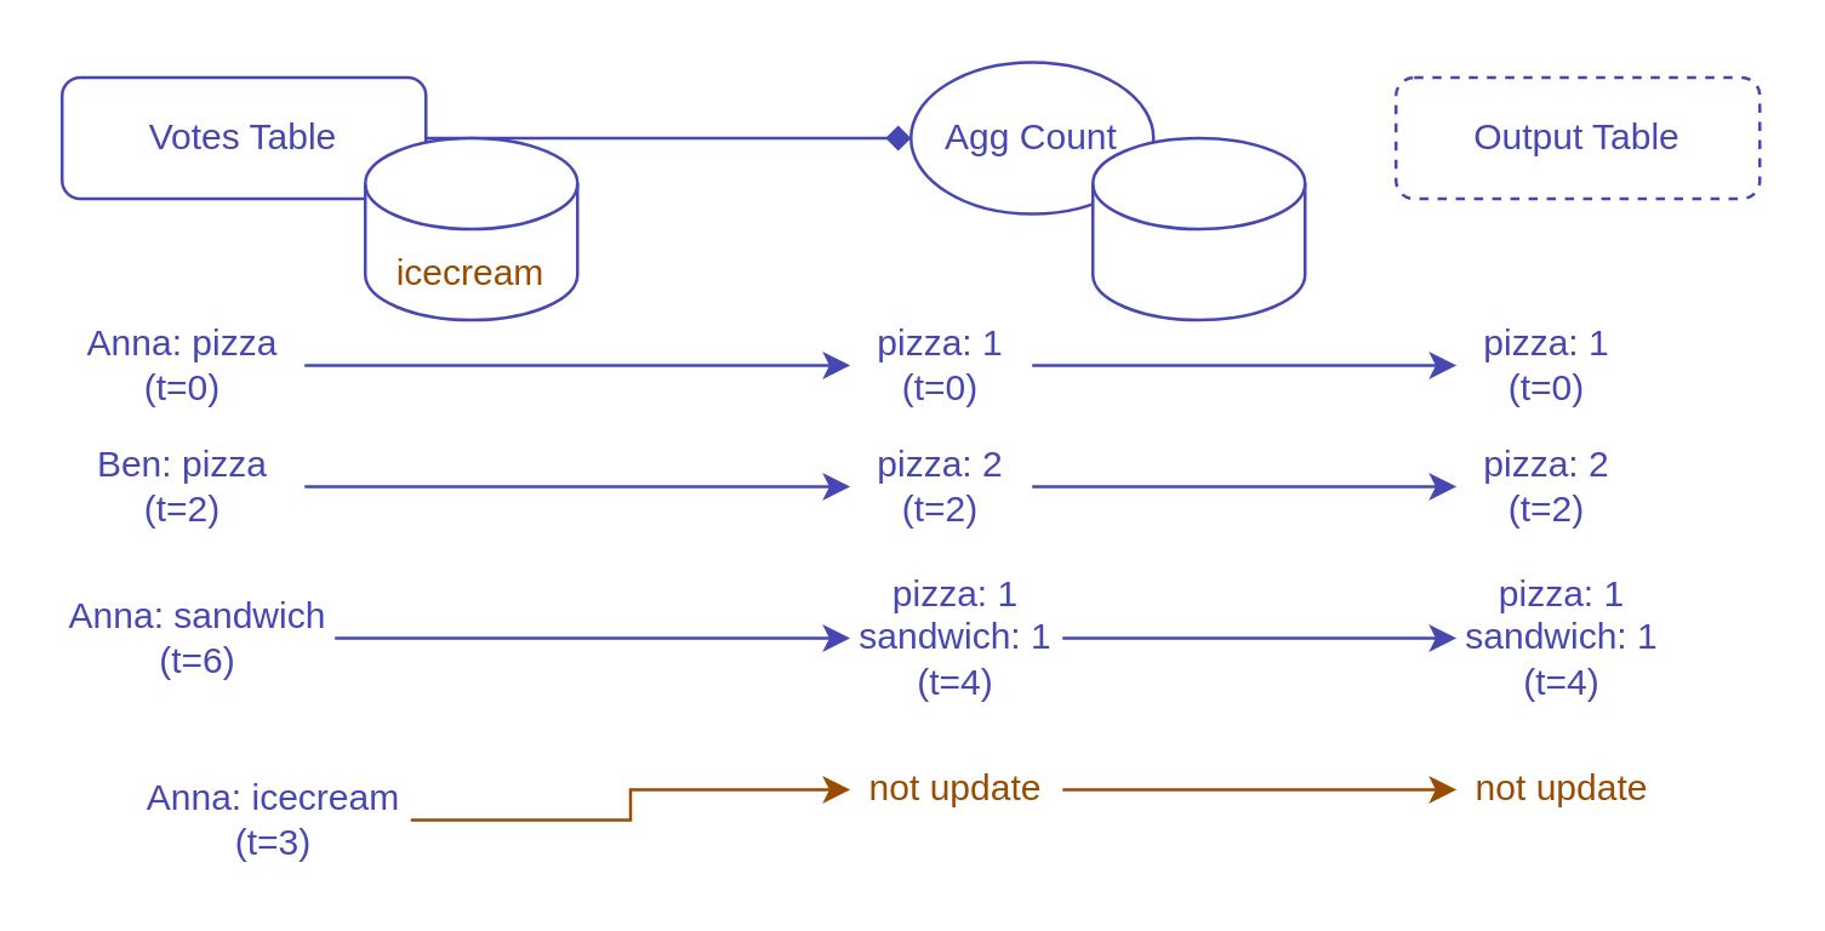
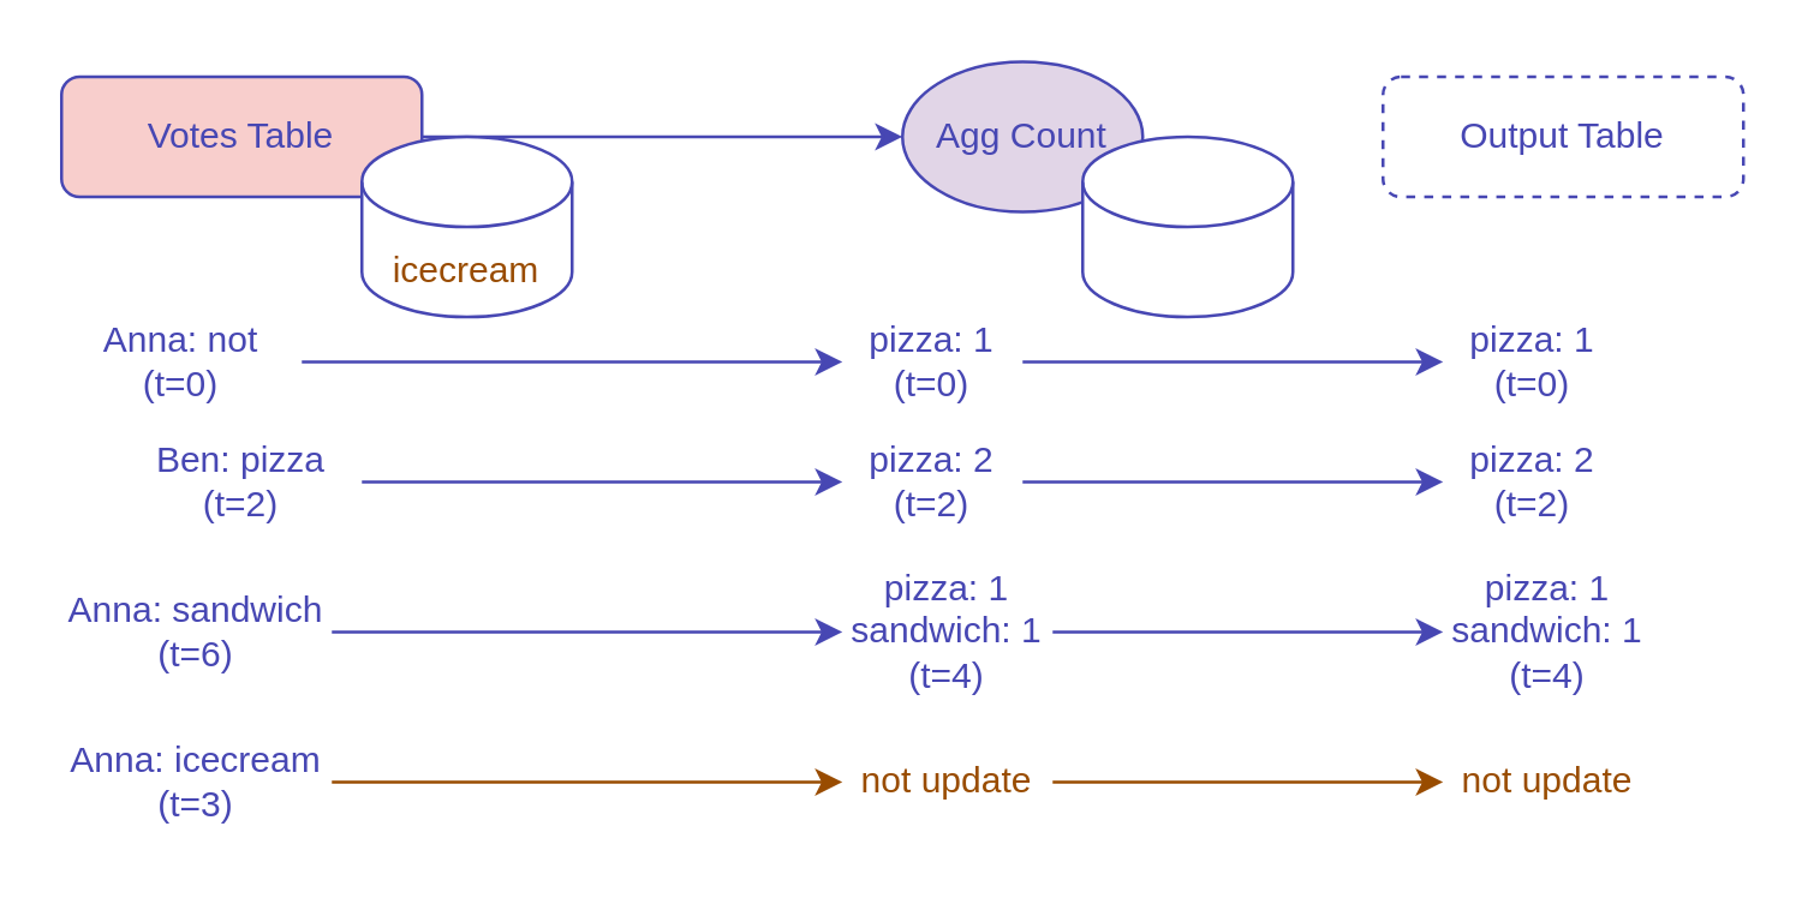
  <mxCell id="0" />
  <mxCell id="1" parent="0" />
- <mxCell id="2" style="edgeStyle=orthogonalEdgeStyle;rounded=0;orthogonalLoop=1;jettySize=auto;html=1;entryX=0;entryY=0.5;entryDx=0;entryDy=0;strokeColor=#4747B3;endArrow=diamond;" parent="1" source="3" target="4" edge="1"><mxGeometry relative="1" as="geometry" /></mxCell>
- <mxCell id="3" value="&lt;div&gt;&lt;font color=&quot;#4747b3&quot;&gt;Votes Table&lt;/font&gt;&lt;/div&gt;" style="rounded=1;whiteSpace=wrap;html=1;strokeColor=#4747B3;fontColor=#006600;" parent="1" vertex="1"><mxGeometry x="20" y="25" width="120" height="40" as="geometry" /></mxCell>
- <mxCell id="4" value="&lt;font color=&quot;#4747b3&quot;&gt;Agg Count&lt;/font&gt;" style="ellipse;whiteSpace=wrap;html=1;strokeColor=#4747B3;" parent="1" vertex="1"><mxGeometry x="300" y="20" width="80" height="50" as="geometry" /></mxCell>
+ <mxCell id="2" style="edgeStyle=orthogonalEdgeStyle;rounded=0;orthogonalLoop=1;jettySize=auto;html=1;entryX=0;entryY=0.5;entryDx=0;entryDy=0;strokeColor=#4747B3;" parent="1" source="3" target="4" edge="1"><mxGeometry relative="1" as="geometry" /></mxCell>
+ <mxCell id="3" value="&lt;div&gt;&lt;font color=&quot;#4747b3&quot;&gt;Votes Table&lt;/font&gt;&lt;/div&gt;" style="rounded=1;whiteSpace=wrap;html=1;strokeColor=#4747B3;fontColor=#006600;fillColor=#f8cecc;" parent="1" vertex="1"><mxGeometry x="20" y="25" width="120" height="40" as="geometry" /></mxCell>
+ <mxCell id="4" value="&lt;font color=&quot;#4747b3&quot;&gt;Agg Count&lt;/font&gt;" style="ellipse;whiteSpace=wrap;html=1;strokeColor=#4747B3;fillColor=#e1d5e7;" parent="1" vertex="1"><mxGeometry x="300" y="20" width="80" height="50" as="geometry" /></mxCell>
  <mxCell id="5" value="&lt;font color=&quot;#4747b3&quot;&gt;Output Table&lt;/font&gt;" style="rounded=1;whiteSpace=wrap;html=1;strokeColor=#4747B3;dashed=1;" parent="1" vertex="1"><mxGeometry x="460" y="25" width="120" height="40" as="geometry" /></mxCell>
  <mxCell id="6" style="edgeStyle=orthogonalEdgeStyle;rounded=0;orthogonalLoop=1;jettySize=auto;html=1;entryX=0;entryY=0.5;entryDx=0;entryDy=0;fontColor=#4747B3;strokeColor=#4747B3;" parent="1" source="7" target="9" edge="1"><mxGeometry relative="1" as="geometry" /></mxCell>
- <mxCell id="7" value="Anna: pizza&lt;div&gt;(t=0)&lt;/div&gt;" style="text;html=1;align=center;verticalAlign=middle;whiteSpace=wrap;rounded=0;fontColor=#4747B3;" parent="1" vertex="1"><mxGeometry x="20" y="105" width="80" height="30" as="geometry" /></mxCell>
+ <mxCell id="7" value="Anna: not&lt;div&gt;(t=0)&lt;/div&gt;" style="text;html=1;align=center;verticalAlign=middle;whiteSpace=wrap;rounded=0;fontColor=#4747B3;" parent="1" vertex="1"><mxGeometry x="20" y="105" width="80" height="30" as="geometry" /></mxCell>
  <mxCell id="8" style="edgeStyle=orthogonalEdgeStyle;rounded=0;orthogonalLoop=1;jettySize=auto;html=1;entryX=0;entryY=0.5;entryDx=0;entryDy=0;strokeColor=#4747B3;" parent="1" source="9" target="11" edge="1"><mxGeometry relative="1" as="geometry" /></mxCell>
  <mxCell id="9" value="pizza: 1&lt;div&gt;(t=0)&lt;/div&gt;" style="text;html=1;align=center;verticalAlign=middle;whiteSpace=wrap;rounded=0;fontColor=#4747B3;" parent="1" vertex="1"><mxGeometry x="280" y="105" width="60" height="30" as="geometry" /></mxCell>
  <mxCell id="10" value="" style="shape=cylinder3;whiteSpace=wrap;html=1;boundedLbl=1;backgroundOutline=1;size=15;strokeColor=#4747B3;" parent="1" vertex="1"><mxGeometry x="120" y="45" width="70" height="60" as="geometry" /></mxCell>
  <mxCell id="11" value="pizza: 1&lt;div&gt;(t=0)&lt;/div&gt;" style="text;html=1;align=center;verticalAlign=middle;whiteSpace=wrap;rounded=0;fontColor=#4747B3;" parent="1" vertex="1"><mxGeometry x="480" y="105" width="60" height="30" as="geometry" /></mxCell>
  <mxCell id="12" style="edgeStyle=orthogonalEdgeStyle;rounded=0;orthogonalLoop=1;jettySize=auto;html=1;entryX=0;entryY=0.5;entryDx=0;entryDy=0;fontColor=#4747B3;strokeColor=#4747B3;" parent="1" source="13" target="15" edge="1"><mxGeometry relative="1" as="geometry" /></mxCell>
- <mxCell id="13" value="Ben: pizza&lt;div&gt;(t=2)&lt;/div&gt;" style="text;html=1;align=center;verticalAlign=middle;whiteSpace=wrap;rounded=0;fontColor=#4747B3;" parent="1" vertex="1"><mxGeometry x="20" y="145" width="80" height="30" as="geometry" /></mxCell>
+ <mxCell id="13" value="Ben: pizza&lt;div&gt;(t=2)&lt;/div&gt;" style="text;html=1;align=center;verticalAlign=middle;whiteSpace=wrap;rounded=0;fontColor=#4747B3;" parent="1" vertex="1"><mxGeometry x="40" y="145" width="80" height="30" as="geometry" /></mxCell>
  <mxCell id="14" style="edgeStyle=orthogonalEdgeStyle;rounded=0;orthogonalLoop=1;jettySize=auto;html=1;entryX=0;entryY=0.5;entryDx=0;entryDy=0;strokeColor=#4747B3;" parent="1" source="15" target="16" edge="1"><mxGeometry relative="1" as="geometry" /></mxCell>
  <mxCell id="15" value="pizza: 2&lt;div&gt;(t=2)&lt;/div&gt;" style="text;html=1;align=center;verticalAlign=middle;whiteSpace=wrap;rounded=0;fontColor=#4747B3;" parent="1" vertex="1"><mxGeometry x="280" y="145" width="60" height="30" as="geometry" /></mxCell>
  <mxCell id="16" value="pizza: 2&lt;div&gt;(t=2)&lt;/div&gt;" style="text;html=1;align=center;verticalAlign=middle;whiteSpace=wrap;rounded=0;fontColor=#4747B3;" parent="1" vertex="1"><mxGeometry x="480" y="145" width="60" height="30" as="geometry" /></mxCell>
  <mxCell id="17" style="edgeStyle=orthogonalEdgeStyle;rounded=0;orthogonalLoop=1;jettySize=auto;html=1;entryX=0;entryY=0.5;entryDx=0;entryDy=0;fontColor=#4747B3;strokeColor=#4747B3;" parent="1" source="18" target="20" edge="1"><mxGeometry relative="1" as="geometry" /></mxCell>
  <mxCell id="18" value="Anna: sandwich&lt;div&gt;(t=6)&lt;/div&gt;" style="text;html=1;align=center;verticalAlign=middle;whiteSpace=wrap;rounded=0;fontColor=#4747B3;" parent="1" vertex="1"><mxGeometry x="20" y="195" width="90" height="30" as="geometry" /></mxCell>
  <mxCell id="19" style="edgeStyle=orthogonalEdgeStyle;rounded=0;orthogonalLoop=1;jettySize=auto;html=1;entryX=0;entryY=0.5;entryDx=0;entryDy=0;strokeColor=#4747B3;" parent="1" source="20" target="21" edge="1"><mxGeometry relative="1" as="geometry" /></mxCell>
  <mxCell id="20" value="pizza: 1&lt;div&gt;sandwich: 1&lt;br&gt;&lt;div&gt;(t=4)&lt;/div&gt;&lt;/div&gt;" style="text;html=1;align=center;verticalAlign=middle;whiteSpace=wrap;rounded=0;fontColor=#4747B3;" parent="1" vertex="1"><mxGeometry x="280" y="195" width="70" height="30" as="geometry" /></mxCell>
  <mxCell id="21" value="pizza: 1&lt;div&gt;sandwich: 1&lt;br&gt;&lt;div&gt;(t=4)&lt;/div&gt;&lt;/div&gt;" style="text;html=1;align=center;verticalAlign=middle;whiteSpace=wrap;rounded=0;fontColor=#4747B3;" parent="1" vertex="1"><mxGeometry x="480" y="195" width="70" height="30" as="geometry" /></mxCell>
  <mxCell id="22" value="" style="shape=cylinder3;whiteSpace=wrap;html=1;boundedLbl=1;backgroundOutline=1;size=15;strokeColor=#4747B3;" parent="1" vertex="1"><mxGeometry x="360" y="45" width="70" height="60" as="geometry" /></mxCell>
  <mxCell id="23" style="edgeStyle=orthogonalEdgeStyle;rounded=0;orthogonalLoop=1;jettySize=auto;html=1;entryX=0;entryY=0.5;entryDx=0;entryDy=0;fontColor=#4747B3;strokeColor=#994C00;" parent="1" source="24" target="26" edge="1"><mxGeometry relative="1" as="geometry" /></mxCell>
- <mxCell id="24" value="Anna: icecream&lt;div&gt;(t=3)&lt;/div&gt;" style="text;html=1;align=center;verticalAlign=middle;whiteSpace=wrap;rounded=0;fontColor=#4747B3;" parent="1" vertex="1"><mxGeometry x="45" y="255" width="90" height="30" as="geometry" /></mxCell>
+ <mxCell id="24" value="Anna: icecream&lt;div&gt;(t=3)&lt;/div&gt;" style="text;html=1;align=center;verticalAlign=middle;whiteSpace=wrap;rounded=0;fontColor=#4747B3;" parent="1" vertex="1"><mxGeometry x="20" y="245" width="90" height="30" as="geometry" /></mxCell>
  <mxCell id="25" style="edgeStyle=orthogonalEdgeStyle;rounded=0;orthogonalLoop=1;jettySize=auto;html=1;entryX=0;entryY=0.5;entryDx=0;entryDy=0;strokeColor=#994C00;" parent="1" source="26" target="27" edge="1"><mxGeometry relative="1" as="geometry" /></mxCell>
  <mxCell id="26" value="&lt;font color=&quot;#994c00&quot;&gt;not update&lt;/font&gt;" style="text;html=1;align=center;verticalAlign=middle;whiteSpace=wrap;rounded=0;fontColor=#4747B3;" parent="1" vertex="1"><mxGeometry x="280" y="245" width="70" height="30" as="geometry" /></mxCell>
  <mxCell id="27" value="&lt;font color=&quot;#994c00&quot;&gt;not update&lt;/font&gt;" style="text;html=1;align=center;verticalAlign=middle;whiteSpace=wrap;rounded=0;fontColor=#4747B3;strokeColor=none;" parent="1" vertex="1"><mxGeometry x="480" y="235" width="70" height="50" as="geometry" /></mxCell>
  <mxCell id="28" value="icecream" style="text;html=1;align=center;verticalAlign=middle;whiteSpace=wrap;rounded=0;fontColor=#994C00;" vertex="1" parent="1"><mxGeometry x="125" y="75" width="60" height="30" as="geometry" /></mxCell>
